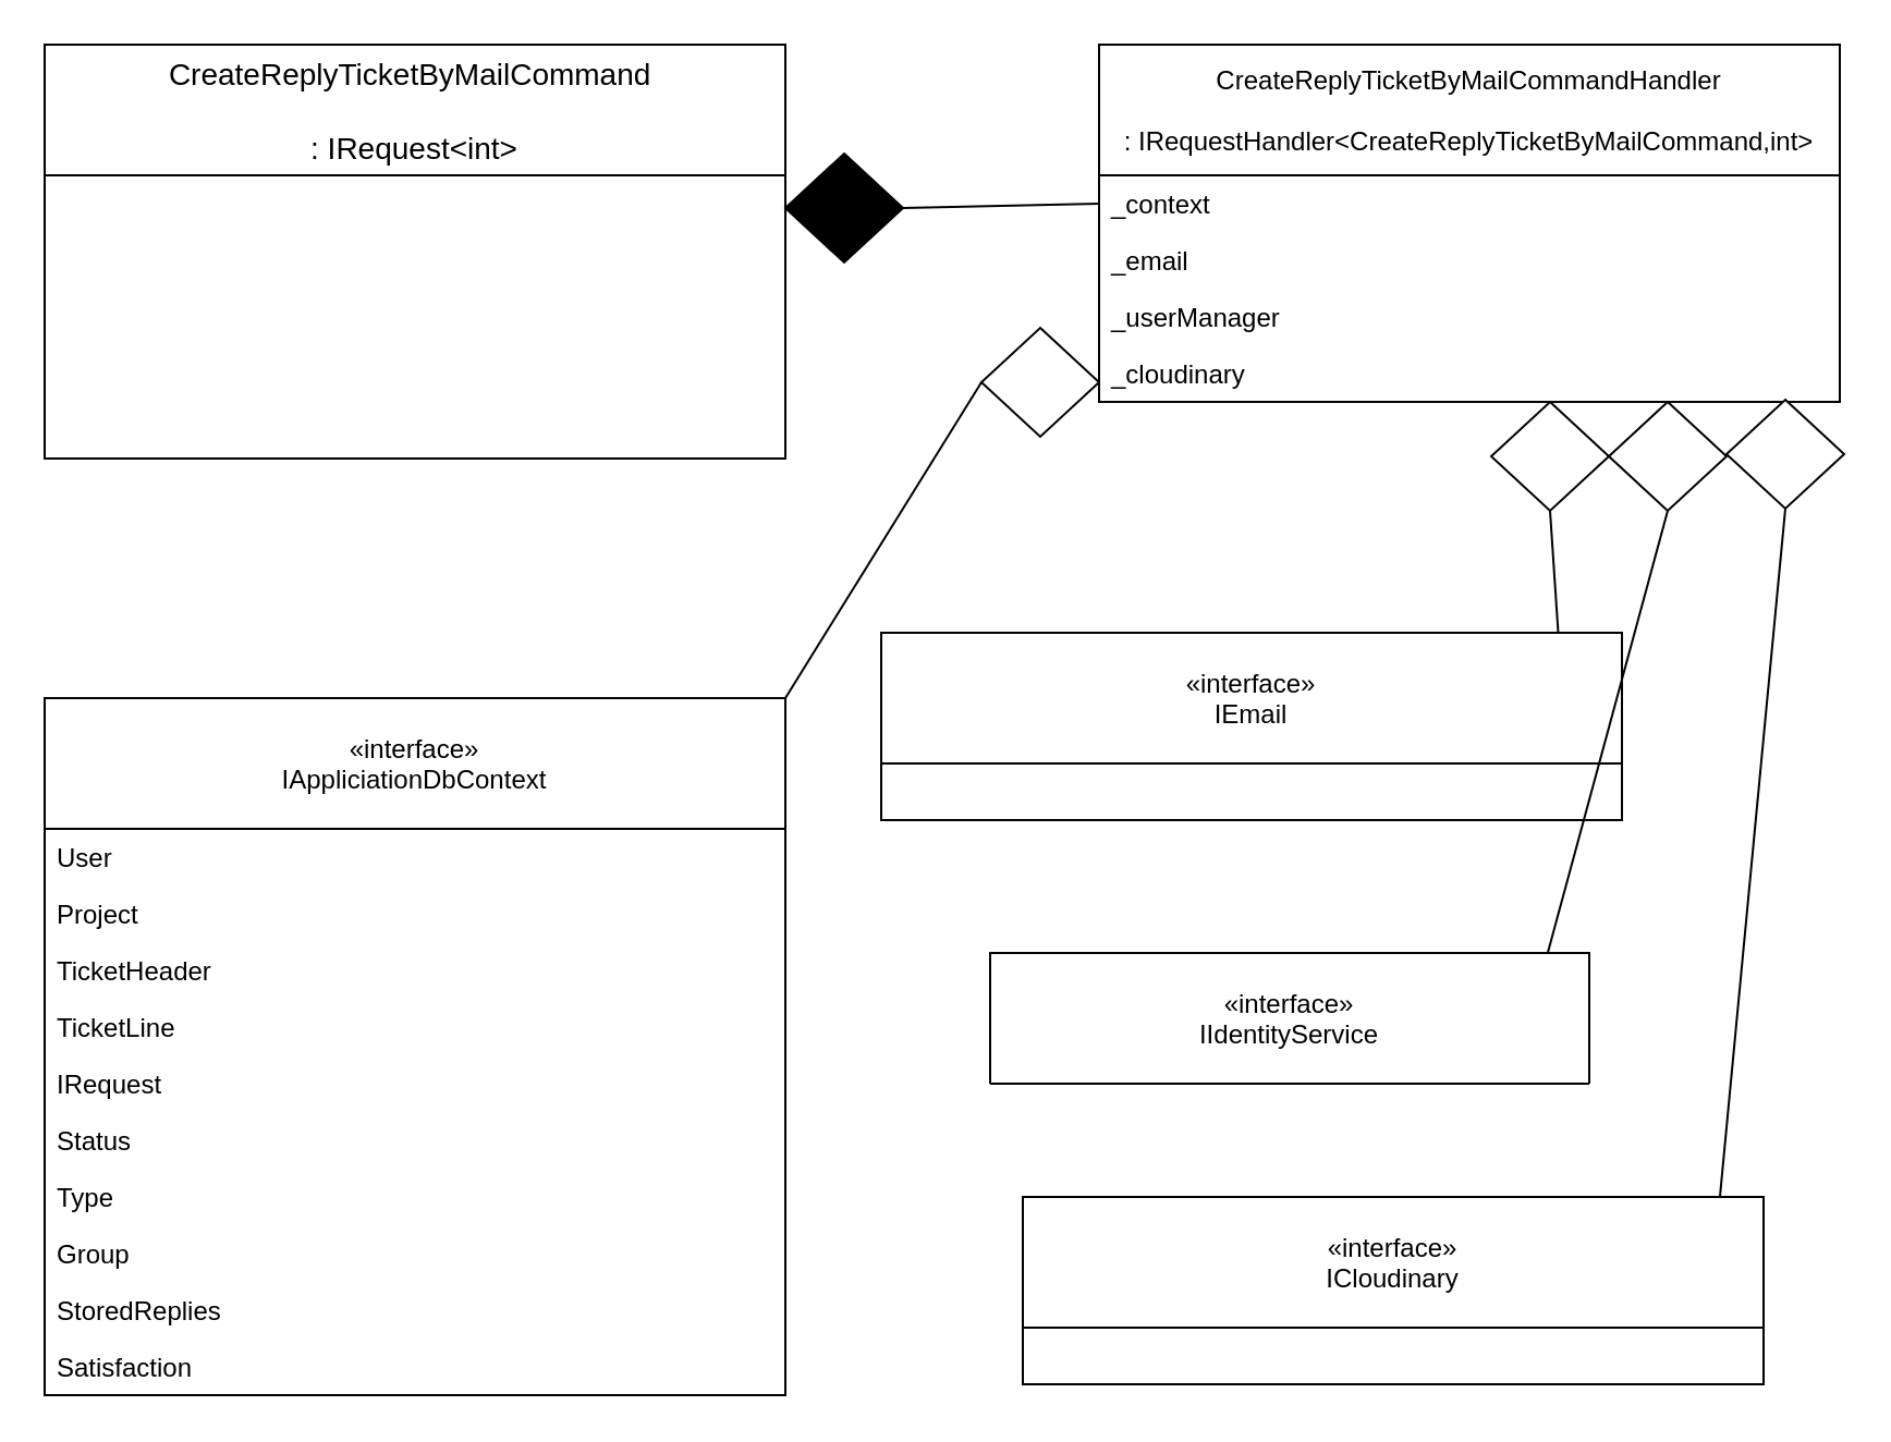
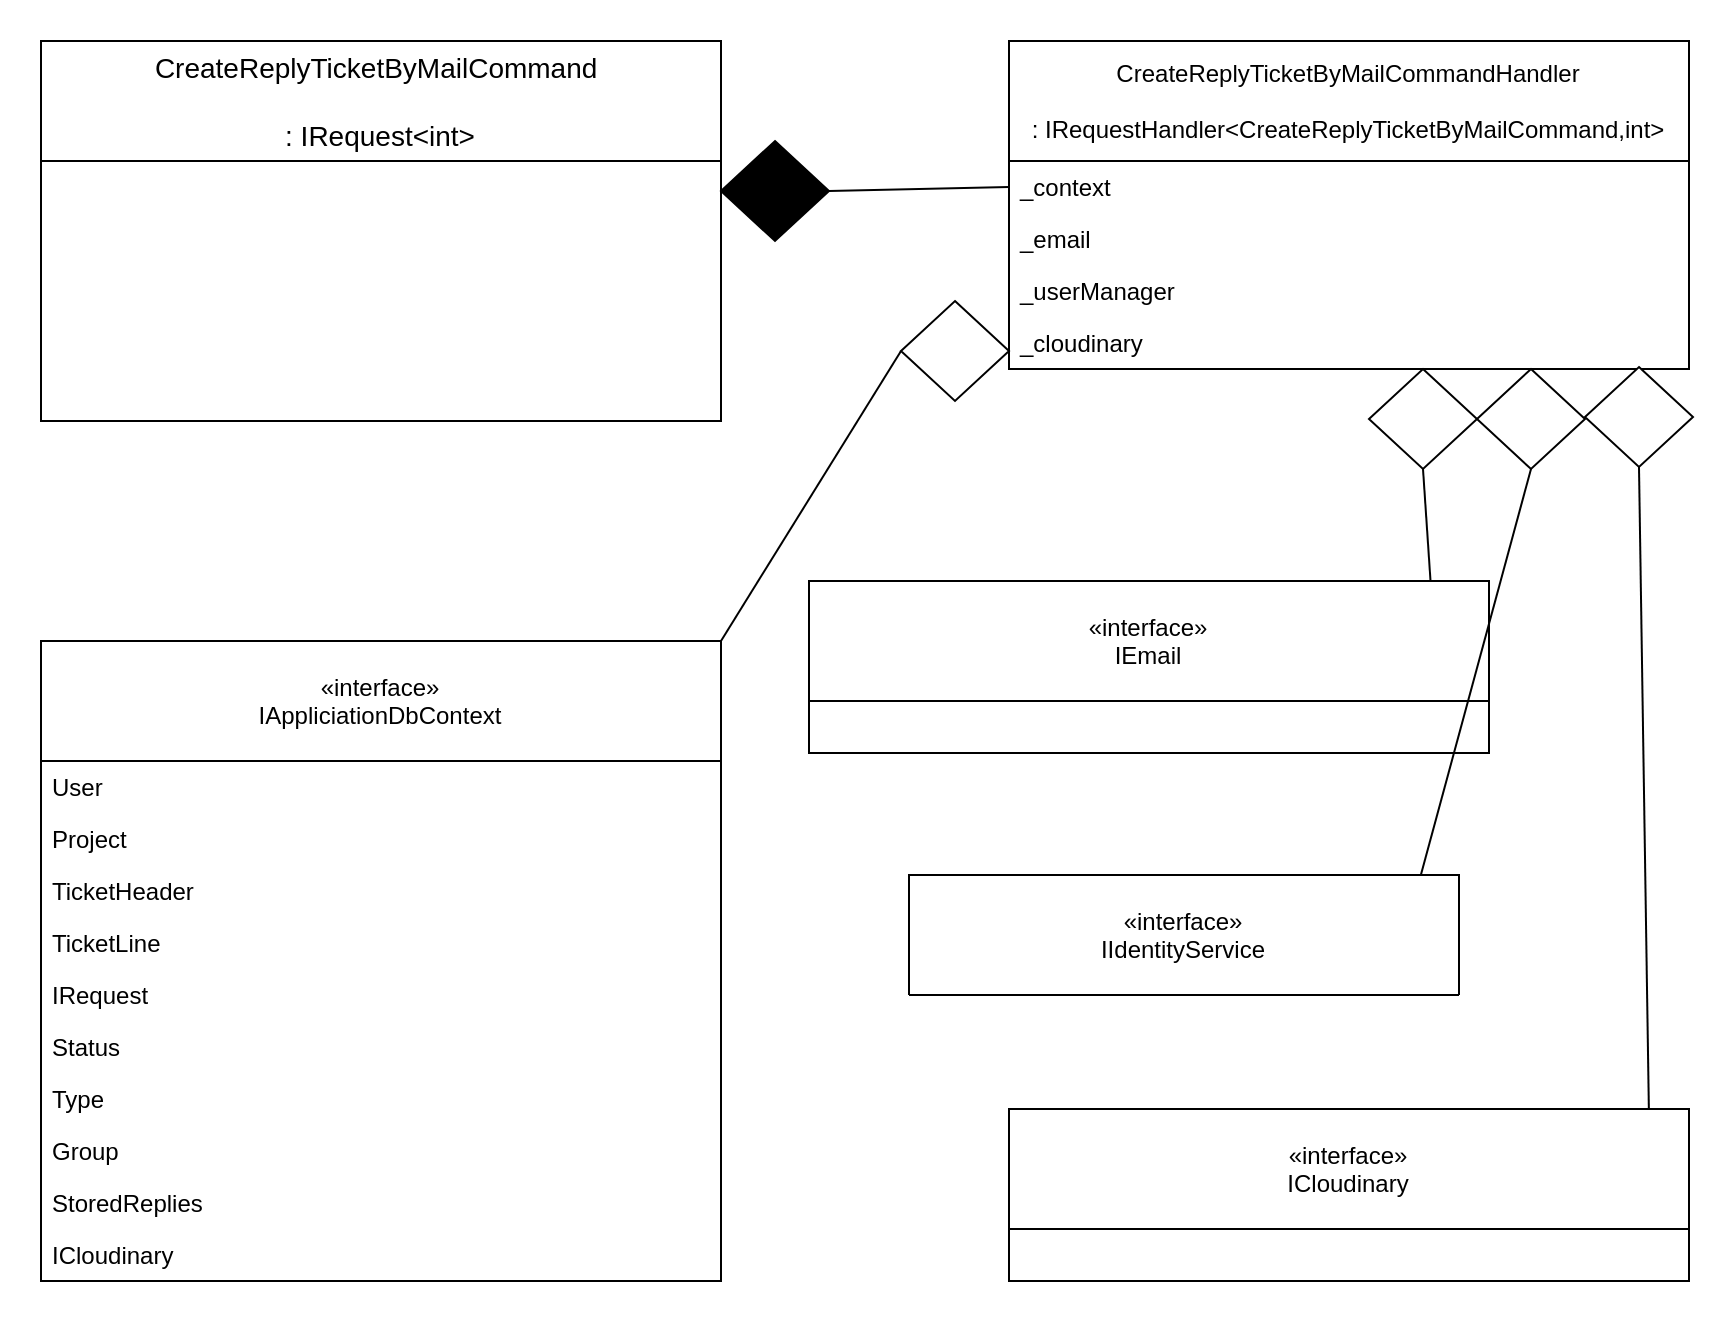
  <mxCell id="0" />
  <mxCell id="1" parent="0" />
- <mxCell id="2" value="«interface»&#10;ICloudinary" style="swimlane;fontStyle=0;childLayout=stackLayout;horizontal=1;startSize=60;fillColor=none;horizontalStack=0;resizeParent=1;resizeParentMax=0;resizeLast=0;collapsible=1;marginBottom=0;" vertex="1" parent="1"><mxGeometry x="469" y="549" width="340" height="86" as="geometry" /></mxCell>
+ <mxCell id="2" value="«interface»&#10;ICloudinary" style="swimlane;fontStyle=0;childLayout=stackLayout;horizontal=1;startSize=60;fillColor=none;horizontalStack=0;resizeParent=1;resizeParentMax=0;resizeLast=0;collapsible=1;marginBottom=0;" vertex="1" parent="1"><mxGeometry x="504" y="554" width="340" height="86" as="geometry" /></mxCell>
  <mxCell id="3" value="«interface»&#10;IAppliciationDbContext" style="swimlane;fontStyle=0;childLayout=stackLayout;horizontal=1;startSize=60;fillColor=none;horizontalStack=0;resizeParent=1;resizeParentMax=0;resizeLast=0;collapsible=1;marginBottom=0;" vertex="1" parent="1"><mxGeometry x="20" y="320" width="340" height="320" as="geometry" /></mxCell>
  <mxCell id="4" value="User" style="text;strokeColor=none;fillColor=none;align=left;verticalAlign=top;spacingLeft=4;spacingRight=4;overflow=hidden;rotatable=0;points=[[0,0.5],[1,0.5]];portConstraint=eastwest;" vertex="1" parent="3"><mxGeometry y="60" width="340" height="26" as="geometry" /></mxCell>
  <mxCell id="5" value="Project" style="text;strokeColor=none;fillColor=none;align=left;verticalAlign=top;spacingLeft=4;spacingRight=4;overflow=hidden;rotatable=0;points=[[0,0.5],[1,0.5]];portConstraint=eastwest;" vertex="1" parent="3"><mxGeometry y="86" width="340" height="26" as="geometry" /></mxCell>
  <mxCell id="6" value="TicketHeader" style="text;strokeColor=none;fillColor=none;align=left;verticalAlign=top;spacingLeft=4;spacingRight=4;overflow=hidden;rotatable=0;points=[[0,0.5],[1,0.5]];portConstraint=eastwest;" vertex="1" parent="3"><mxGeometry y="112" width="340" height="26" as="geometry" /></mxCell>
  <mxCell id="7" value="TicketLine" style="text;strokeColor=none;fillColor=none;align=left;verticalAlign=top;spacingLeft=4;spacingRight=4;overflow=hidden;rotatable=0;points=[[0,0.5],[1,0.5]];portConstraint=eastwest;" vertex="1" parent="3"><mxGeometry y="138" width="340" height="26" as="geometry" /></mxCell>
  <mxCell id="8" value="IRequest" style="text;strokeColor=none;fillColor=none;align=left;verticalAlign=top;spacingLeft=4;spacingRight=4;overflow=hidden;rotatable=0;points=[[0,0.5],[1,0.5]];portConstraint=eastwest;" vertex="1" parent="3"><mxGeometry y="164" width="340" height="26" as="geometry" /></mxCell>
  <mxCell id="9" value="Status" style="text;strokeColor=none;fillColor=none;align=left;verticalAlign=top;spacingLeft=4;spacingRight=4;overflow=hidden;rotatable=0;points=[[0,0.5],[1,0.5]];portConstraint=eastwest;" vertex="1" parent="3"><mxGeometry y="190" width="340" height="26" as="geometry" /></mxCell>
  <mxCell id="10" value="Type" style="text;strokeColor=none;fillColor=none;align=left;verticalAlign=top;spacingLeft=4;spacingRight=4;overflow=hidden;rotatable=0;points=[[0,0.5],[1,0.5]];portConstraint=eastwest;" vertex="1" parent="3"><mxGeometry y="216" width="340" height="26" as="geometry" /></mxCell>
  <mxCell id="11" value="Group" style="text;strokeColor=none;fillColor=none;align=left;verticalAlign=top;spacingLeft=4;spacingRight=4;overflow=hidden;rotatable=0;points=[[0,0.5],[1,0.5]];portConstraint=eastwest;" vertex="1" parent="3"><mxGeometry y="242" width="340" height="26" as="geometry" /></mxCell>
  <mxCell id="12" value="StoredReplies" style="text;strokeColor=none;fillColor=none;align=left;verticalAlign=top;spacingLeft=4;spacingRight=4;overflow=hidden;rotatable=0;points=[[0,0.5],[1,0.5]];portConstraint=eastwest;" vertex="1" parent="3"><mxGeometry y="268" width="340" height="26" as="geometry" /></mxCell>
- <mxCell id="13" value="Satisfaction" style="text;strokeColor=none;fillColor=none;align=left;verticalAlign=top;spacingLeft=4;spacingRight=4;overflow=hidden;rotatable=0;points=[[0,0.5],[1,0.5]];portConstraint=eastwest;" vertex="1" parent="3"><mxGeometry y="294" width="340" height="26" as="geometry" /></mxCell>
+ <mxCell id="13" value="ICloudinary" style="text;strokeColor=none;fillColor=none;align=left;verticalAlign=top;spacingLeft=4;spacingRight=4;overflow=hidden;rotatable=0;points=[[0,0.5],[1,0.5]];portConstraint=eastwest;" vertex="1" parent="3"><mxGeometry y="294" width="340" height="26" as="geometry" /></mxCell>
  <mxCell id="14" value="CreateReplyTicketByMailCommand &#10;&#10;: IRequest&lt;int&gt;" style="swimlane;fontStyle=0;childLayout=stackLayout;horizontal=1;startSize=60;horizontalStack=0;resizeParent=1;resizeParentMax=0;resizeLast=0;collapsible=1;marginBottom=0;align=center;fontSize=14;" parent="1" vertex="1"><mxGeometry x="20" y="20" width="340" height="190" as="geometry" /></mxCell>
  <mxCell id="15" value="CreateReplyTicketByMailCommandHandler&#10;&#10;: IRequestHandler&lt;CreateReplyTicketByMailCommand,int&gt;" style="swimlane;fontStyle=0;childLayout=stackLayout;horizontal=1;startSize=60;fillColor=none;horizontalStack=0;resizeParent=1;resizeParentMax=0;resizeLast=0;collapsible=1;marginBottom=0;" parent="1" vertex="1"><mxGeometry x="504" y="20" width="340" height="164" as="geometry" /></mxCell>
  <mxCell id="16" value="_context" style="text;strokeColor=none;fillColor=none;align=left;verticalAlign=top;spacingLeft=4;spacingRight=4;overflow=hidden;rotatable=0;points=[[0,0.5],[1,0.5]];portConstraint=eastwest;" parent="15" vertex="1"><mxGeometry y="60" width="340" height="26" as="geometry" /></mxCell>
  <mxCell id="17" value="_email" style="text;strokeColor=none;fillColor=none;align=left;verticalAlign=top;spacingLeft=4;spacingRight=4;overflow=hidden;rotatable=0;points=[[0,0.5],[1,0.5]];portConstraint=eastwest;" parent="15" vertex="1"><mxGeometry y="86" width="340" height="26" as="geometry" /></mxCell>
  <mxCell id="18" value="_userManager" style="text;strokeColor=none;fillColor=none;align=left;verticalAlign=top;spacingLeft=4;spacingRight=4;overflow=hidden;rotatable=0;points=[[0,0.5],[1,0.5]];portConstraint=eastwest;" parent="15" vertex="1"><mxGeometry y="112" width="340" height="26" as="geometry" /></mxCell>
  <mxCell id="19" value="_cloudinary" style="text;strokeColor=none;fillColor=none;align=left;verticalAlign=top;spacingLeft=4;spacingRight=4;overflow=hidden;rotatable=0;points=[[0,0.5],[1,0.5]];portConstraint=eastwest;" parent="15" vertex="1"><mxGeometry y="138" width="340" height="26" as="geometry" /></mxCell>
  <mxCell id="20" value="«interface»&#10;IIdentityService" style="swimlane;fontStyle=0;childLayout=stackLayout;horizontal=1;startSize=60;fillColor=none;horizontalStack=0;resizeParent=1;resizeParentMax=0;resizeLast=0;collapsible=1;marginBottom=0;" vertex="1" parent="1"><mxGeometry x="454" y="437" width="275" height="60" as="geometry" /></mxCell>
  <mxCell id="21" value="«interface»&#10;IEmail" style="swimlane;fontStyle=0;childLayout=stackLayout;horizontal=1;startSize=60;fillColor=none;horizontalStack=0;resizeParent=1;resizeParentMax=0;resizeLast=0;collapsible=1;marginBottom=0;" vertex="1" parent="1"><mxGeometry x="404" y="290" width="340" height="86" as="geometry" /></mxCell>
  <mxCell id="22" value="" style="endArrow=none;html=1;entryX=0;entryY=0.5;entryDx=0;entryDy=0;exitX=1;exitY=0.5;exitDx=0;exitDy=0;exitPerimeter=0;" edge="1" parent="1" source="23" target="16"><mxGeometry width="50" height="50" relative="1" as="geometry"><mxPoint x="414" y="93" as="sourcePoint" /><mxPoint x="544" y="350" as="targetPoint" /></mxGeometry></mxCell>
  <mxCell id="23" value="" style="strokeWidth=1;html=1;shape=mxgraph.flowchart.decision;whiteSpace=wrap;fillColor=#000000;" vertex="1" parent="1"><mxGeometry x="360" y="70" width="54" height="50" as="geometry" /></mxCell>
  <mxCell id="24" value="" style="endArrow=none;html=1;entryX=1;entryY=0;entryDx=0;entryDy=0;exitX=0;exitY=0.5;exitDx=0;exitDy=0;exitPerimeter=0;" edge="1" parent="1" source="25" target="3"><mxGeometry width="50" height="50" relative="1" as="geometry"><mxPoint x="414" y="193" as="sourcePoint" /><mxPoint x="350" y="410" as="targetPoint" /></mxGeometry></mxCell>
  <mxCell id="25" value="" style="strokeWidth=1;html=1;shape=mxgraph.flowchart.decision;whiteSpace=wrap;" vertex="1" parent="1"><mxGeometry x="450" y="150" width="54" height="50" as="geometry" /></mxCell>
  <mxCell id="26" value="" style="endArrow=none;html=1;entryX=0.914;entryY=0;entryDx=0;entryDy=0;exitX=0.5;exitY=1;exitDx=0;exitDy=0;exitPerimeter=0;entryPerimeter=0;" edge="1" source="27" parent="1" target="21"><mxGeometry width="50" height="50" relative="1" as="geometry"><mxPoint x="578" y="227" as="sourcePoint" /><mxPoint x="898" y="344" as="targetPoint" /></mxGeometry></mxCell>
  <mxCell id="27" value="" style="strokeWidth=1;html=1;shape=mxgraph.flowchart.decision;whiteSpace=wrap;" vertex="1" parent="1"><mxGeometry x="684" y="184" width="54" height="50" as="geometry" /></mxCell>
  <mxCell id="28" value="" style="endArrow=none;html=1;entryX=0.931;entryY=-0.006;entryDx=0;entryDy=0;exitX=0.5;exitY=1;exitDx=0;exitDy=0;exitPerimeter=0;entryPerimeter=0;" edge="1" source="29" parent="1" target="20"><mxGeometry width="50" height="50" relative="1" as="geometry"><mxPoint x="632" y="227" as="sourcePoint" /><mxPoint x="798" y="320" as="targetPoint" /></mxGeometry></mxCell>
  <mxCell id="29" value="" style="strokeWidth=1;html=1;shape=mxgraph.flowchart.decision;whiteSpace=wrap;" vertex="1" parent="1"><mxGeometry x="738" y="184" width="54" height="50" as="geometry" /></mxCell>
  <mxCell id="30" value="" style="strokeWidth=1;html=1;shape=mxgraph.flowchart.decision;whiteSpace=wrap;" vertex="1" parent="1"><mxGeometry x="792" y="183" width="54" height="50" as="geometry" /></mxCell>
  <mxCell id="31" value="" style="endArrow=none;html=1;entryX=0.941;entryY=0.005;entryDx=0;entryDy=0;exitX=0.5;exitY=1;exitDx=0;exitDy=0;exitPerimeter=0;entryPerimeter=0;" edge="1" source="30" parent="1" target="2"><mxGeometry width="50" height="50" relative="1" as="geometry"><mxPoint x="656" y="226" as="sourcePoint" /><mxPoint x="858" y="543" as="targetPoint" /></mxGeometry></mxCell>
